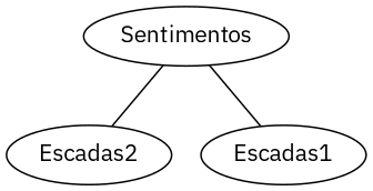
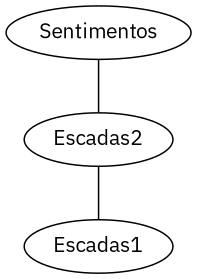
  graph {
    fontname="IBM Plex Sans"
    node [fontname="IBM Plex Sans"]
    edge [fontname="IBM Plex Sans"]
    Sentimentos
    Escadas2
    Escadas1
    Sentimentos -- Escadas2
-   Sentimentos -- Escadas1
+   Escadas2 -- Escadas1
  }
